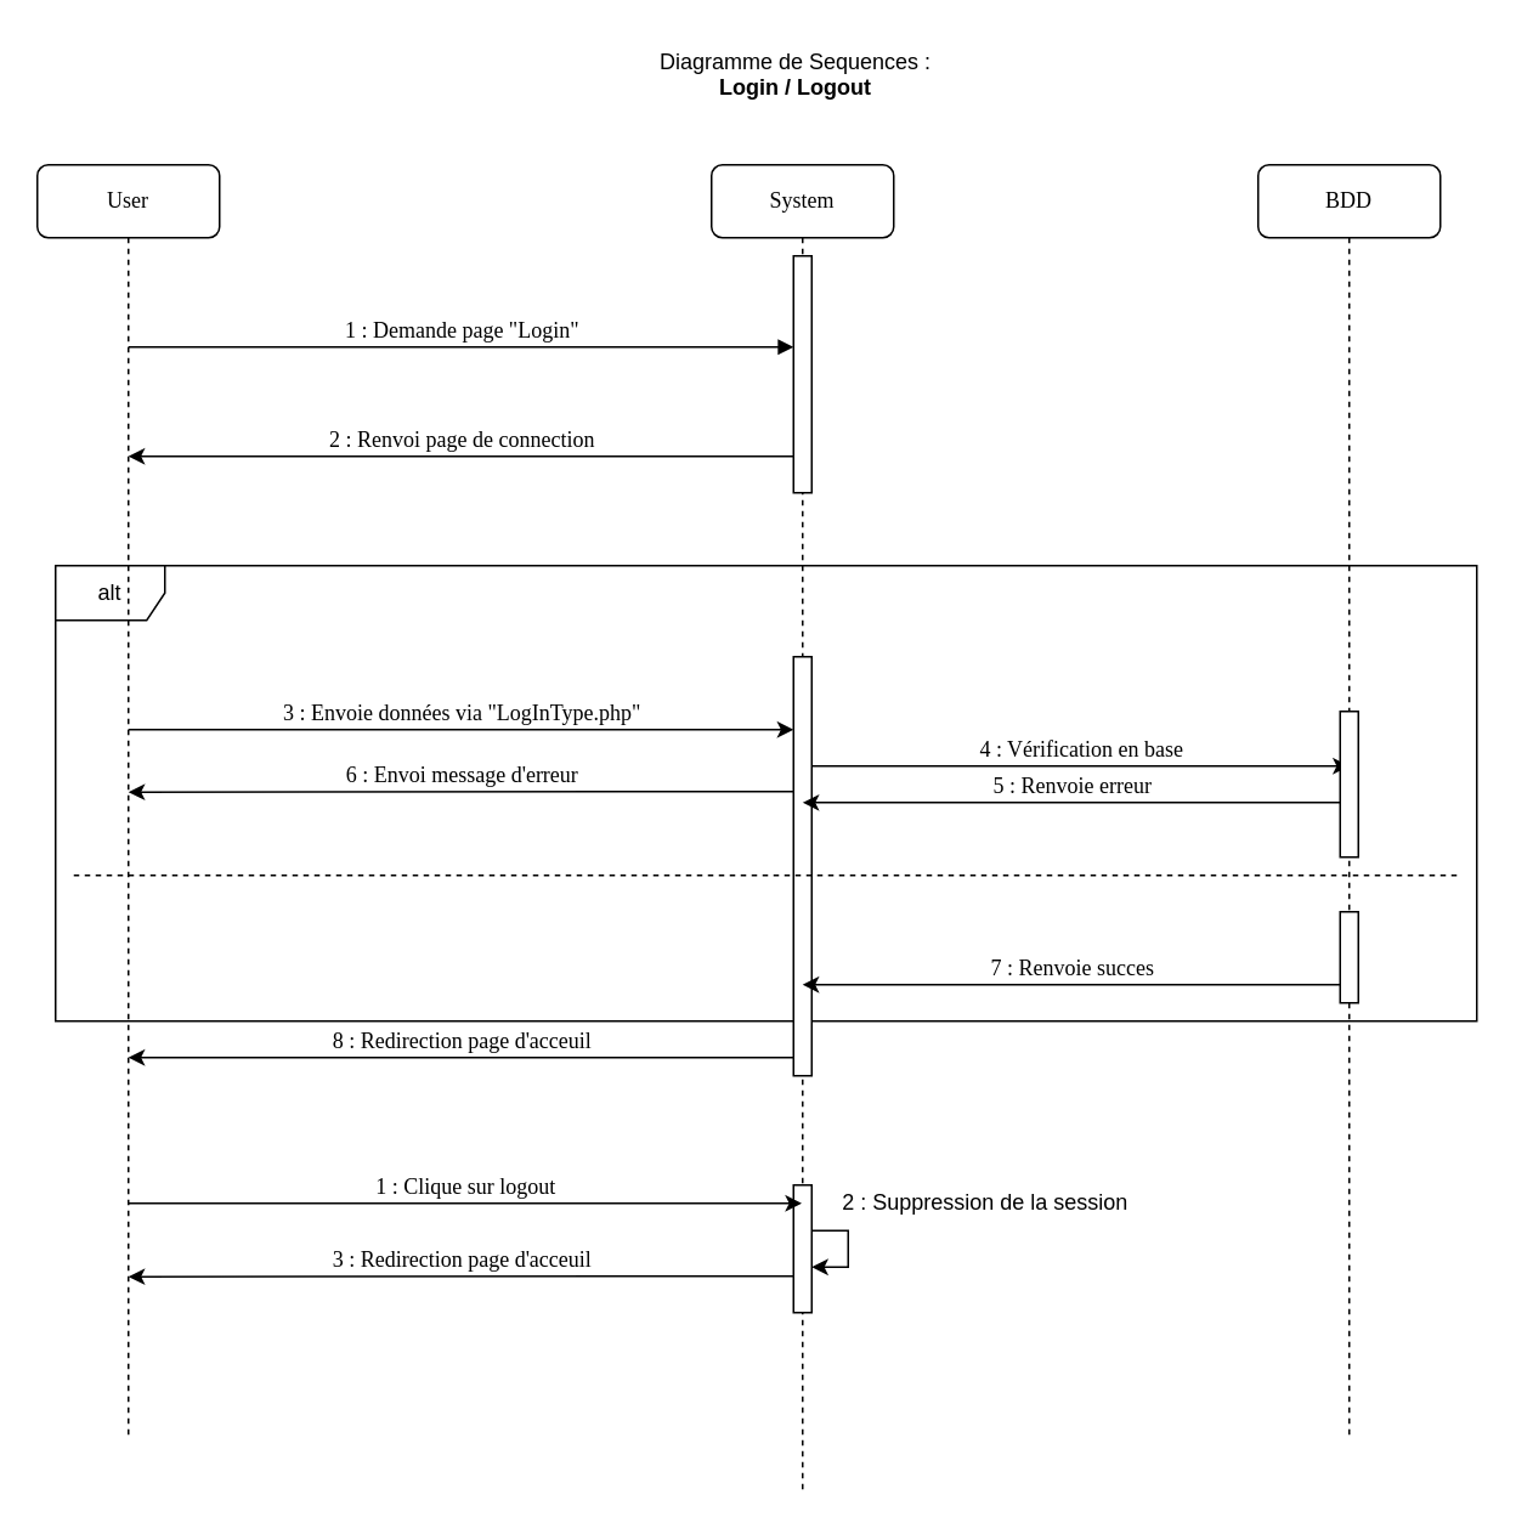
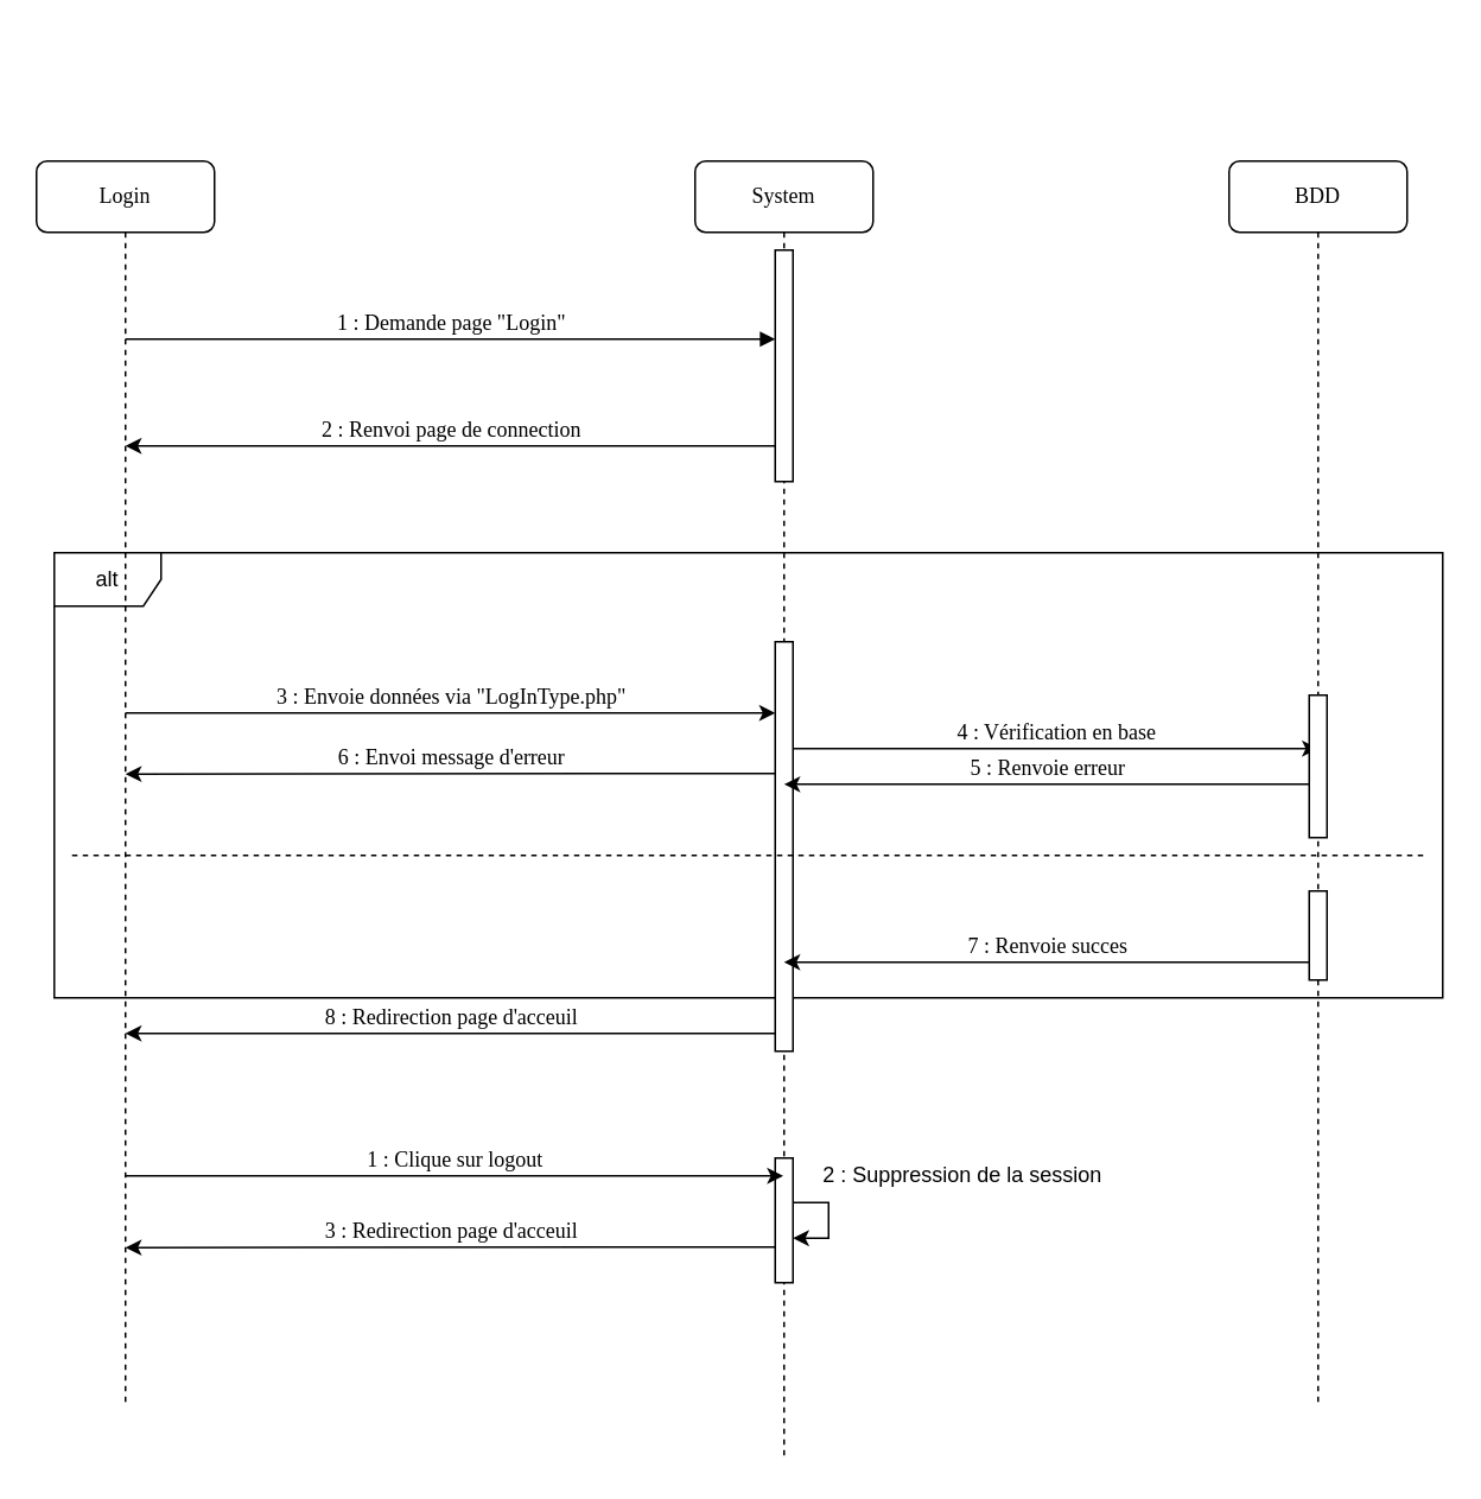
  <mxCell id="0" />
  <mxCell id="1" parent="0" />
  <mxCell id="2" value="alt" style="shape=umlFrame;whiteSpace=wrap;html=1;" parent="1" vertex="1"><mxGeometry x="30" y="310" width="780" height="250" as="geometry" /></mxCell>
  <mxCell id="3" value="System" style="shape=umlLifeline;perimeter=lifelinePerimeter;whiteSpace=wrap;html=1;container=1;collapsible=0;recursiveResize=0;outlineConnect=0;rounded=1;shadow=0;comic=0;labelBackgroundColor=none;strokeWidth=1;fontFamily=Verdana;fontSize=12;align=center;" parent="1" vertex="1"><mxGeometry x="390" y="90" width="100" height="730" as="geometry" /></mxCell>
  <mxCell id="4" value="" style="html=1;points=[];perimeter=orthogonalPerimeter;rounded=0;shadow=0;comic=0;labelBackgroundColor=none;strokeWidth=1;fontFamily=Verdana;fontSize=12;align=center;" parent="3" vertex="1"><mxGeometry x="45" y="50" width="10" height="130" as="geometry" /></mxCell>
  <mxCell id="5" value="" style="html=1;points=[];perimeter=orthogonalPerimeter;rounded=0;shadow=0;comic=0;labelBackgroundColor=none;strokeWidth=1;fontFamily=Verdana;fontSize=12;align=center;" parent="3" vertex="1"><mxGeometry x="45" y="270" width="10" height="230" as="geometry" /></mxCell>
  <mxCell id="6" value="" style="html=1;points=[];perimeter=orthogonalPerimeter;rounded=0;shadow=0;comic=0;labelBackgroundColor=none;strokeWidth=1;fontFamily=Verdana;fontSize=12;align=center;" parent="3" vertex="1"><mxGeometry x="45" y="560" width="10" height="70" as="geometry" /></mxCell>
  <mxCell id="7" style="edgeStyle=orthogonalEdgeStyle;rounded=0;orthogonalLoop=1;jettySize=auto;html=1;startArrow=none;startFill=0;endArrow=classic;endFill=1;" parent="3" source="6" target="6" edge="1"><mxGeometry relative="1" as="geometry" /></mxCell>
  <mxCell id="8" value="BDD" style="shape=umlLifeline;perimeter=lifelinePerimeter;whiteSpace=wrap;html=1;container=1;collapsible=0;recursiveResize=0;outlineConnect=0;rounded=1;shadow=0;comic=0;labelBackgroundColor=none;strokeWidth=1;fontFamily=Verdana;fontSize=12;align=center;" parent="1" vertex="1"><mxGeometry x="690" y="90" width="100" height="700" as="geometry" /></mxCell>
  <mxCell id="9" value="" style="html=1;points=[];perimeter=orthogonalPerimeter;rounded=0;shadow=0;comic=0;labelBackgroundColor=none;strokeWidth=1;fontFamily=Verdana;fontSize=12;align=center;" parent="8" vertex="1"><mxGeometry x="45" y="410" width="10" height="50" as="geometry" /></mxCell>
- <mxCell id="10" value="User" style="shape=umlLifeline;perimeter=lifelinePerimeter;whiteSpace=wrap;html=1;container=1;collapsible=0;recursiveResize=0;outlineConnect=0;rounded=1;shadow=0;comic=0;labelBackgroundColor=none;strokeWidth=1;fontFamily=Verdana;fontSize=12;align=center;" parent="1" vertex="1"><mxGeometry x="20" y="90" width="100" height="700" as="geometry" /></mxCell>
+ <mxCell id="10" value="Login" style="shape=umlLifeline;perimeter=lifelinePerimeter;whiteSpace=wrap;html=1;container=1;collapsible=0;recursiveResize=0;outlineConnect=0;rounded=1;shadow=0;comic=0;labelBackgroundColor=none;strokeWidth=1;fontFamily=Verdana;fontSize=12;align=center;" parent="1" vertex="1"><mxGeometry x="20" y="90" width="100" height="700" as="geometry" /></mxCell>
  <mxCell id="11" value="1 : Demande page &quot;Login&quot;" style="html=1;verticalAlign=bottom;endArrow=block;labelBackgroundColor=none;fontFamily=Verdana;fontSize=12;edgeStyle=elbowEdgeStyle;elbow=vertical;" parent="1" target="4" edge="1"><mxGeometry relative="1" as="geometry"><mxPoint x="70" y="190" as="sourcePoint" /><mxPoint x="200" y="190" as="targetPoint" /></mxGeometry></mxCell>
  <mxCell id="12" value="2 : Renvoi page de connection" style="html=1;verticalAlign=bottom;endArrow=none;labelBackgroundColor=none;fontFamily=Verdana;fontSize=12;edgeStyle=elbowEdgeStyle;elbow=vertical;startArrow=classic;startFill=1;endFill=0;" parent="1" edge="1"><mxGeometry relative="1" as="geometry"><mxPoint x="70" y="250" as="sourcePoint" /><mxPoint x="435" y="250" as="targetPoint" /></mxGeometry></mxCell>
  <mxCell id="13" value="3 : Envoie données via &quot;LogInType.php&quot;" style="html=1;verticalAlign=bottom;endArrow=classic;labelBackgroundColor=none;fontFamily=Verdana;fontSize=12;edgeStyle=elbowEdgeStyle;elbow=vertical;startArrow=none;startFill=0;endFill=1;" parent="1" edge="1"><mxGeometry relative="1" as="geometry"><mxPoint x="70" y="400" as="sourcePoint" /><mxPoint x="435" y="400" as="targetPoint" /></mxGeometry></mxCell>
  <mxCell id="14" value="6 : Envoi message d'erreur" style="html=1;verticalAlign=bottom;endArrow=none;labelBackgroundColor=none;fontFamily=Verdana;fontSize=12;edgeStyle=elbowEdgeStyle;elbow=vertical;startArrow=classic;startFill=1;endFill=0;" parent="1" edge="1"><mxGeometry relative="1" as="geometry"><mxPoint x="70" y="434.29" as="sourcePoint" /><mxPoint x="435" y="434.29" as="targetPoint" /></mxGeometry></mxCell>
  <mxCell id="15" value="4 : Vérification en base" style="html=1;verticalAlign=bottom;endArrow=classic;labelBackgroundColor=none;fontFamily=Verdana;fontSize=12;edgeStyle=elbowEdgeStyle;elbow=vertical;startArrow=none;startFill=0;endFill=1;" parent="1" edge="1"><mxGeometry relative="1" as="geometry"><mxPoint x="445" y="420" as="sourcePoint" /><mxPoint x="740" y="420" as="targetPoint" /></mxGeometry></mxCell>
  <mxCell id="16" value="8 : Redirection page d'acceuil" style="html=1;verticalAlign=bottom;endArrow=none;labelBackgroundColor=none;fontFamily=Verdana;fontSize=12;edgeStyle=elbowEdgeStyle;elbow=vertical;startArrow=classic;startFill=1;endFill=0;" parent="1" edge="1"><mxGeometry relative="1" as="geometry"><mxPoint x="70" y="580" as="sourcePoint" /><mxPoint x="435" y="580" as="targetPoint" /></mxGeometry></mxCell>
- <mxCell id="17" value="Diagramme de Sequences :&lt;br&gt;&lt;div style=&quot;text-align: center&quot;&gt;&lt;span&gt;&lt;b&gt;Login / Logout&lt;/b&gt;&lt;/span&gt;&lt;/div&gt;" style="text;html=1;" parent="1" vertex="1"><mxGeometry x="360" y="20" width="180" height="40" as="geometry" /></mxCell>
  <mxCell id="18" value="" style="html=1;points=[];perimeter=orthogonalPerimeter;rounded=0;shadow=0;comic=0;labelBackgroundColor=none;strokeWidth=1;fontFamily=Verdana;fontSize=12;align=center;" parent="1" vertex="1"><mxGeometry x="735" y="390" width="10" height="80" as="geometry" /></mxCell>
  <mxCell id="19" value="5 : Renvoie erreur" style="html=1;verticalAlign=bottom;endArrow=none;labelBackgroundColor=none;fontFamily=Verdana;fontSize=12;edgeStyle=elbowEdgeStyle;elbow=vertical;startArrow=classic;startFill=1;endFill=0;exitX=0.5;exitY=0.348;exitDx=0;exitDy=0;exitPerimeter=0;" parent="1" source="5" edge="1"><mxGeometry relative="1" as="geometry"><mxPoint x="450" y="440" as="sourcePoint" /><mxPoint x="735" y="440" as="targetPoint" /></mxGeometry></mxCell>
  <mxCell id="20" value="7 : Renvoie succes" style="html=1;verticalAlign=bottom;endArrow=none;labelBackgroundColor=none;fontFamily=Verdana;fontSize=12;edgeStyle=elbowEdgeStyle;elbow=vertical;startArrow=classic;startFill=1;endFill=0;" parent="1" edge="1"><mxGeometry relative="1" as="geometry"><mxPoint x="440" y="540" as="sourcePoint" /><mxPoint x="735" y="540" as="targetPoint" /></mxGeometry></mxCell>
  <mxCell id="21" value="1 : Clique sur logout" style="html=1;verticalAlign=bottom;endArrow=classic;labelBackgroundColor=none;fontFamily=Verdana;fontSize=12;edgeStyle=elbowEdgeStyle;elbow=vertical;startArrow=none;startFill=0;endFill=1;" parent="1" target="3" edge="1"><mxGeometry relative="1" as="geometry"><mxPoint x="70" y="660" as="sourcePoint" /><mxPoint x="435" y="660" as="targetPoint" /></mxGeometry></mxCell>
  <mxCell id="22" value="3 : Redirection page d'acceuil" style="html=1;verticalAlign=bottom;endArrow=none;labelBackgroundColor=none;fontFamily=Verdana;fontSize=12;edgeStyle=elbowEdgeStyle;elbow=vertical;startArrow=classic;startFill=1;endFill=0;" parent="1" edge="1"><mxGeometry relative="1" as="geometry"><mxPoint x="70" y="700.29" as="sourcePoint" /><mxPoint x="435" y="700.29" as="targetPoint" /></mxGeometry></mxCell>
  <mxCell id="23" value="2 : Suppression de la session" style="text;html=1;align=center;verticalAlign=middle;resizable=0;points=[];;autosize=1;" parent="1" vertex="1"><mxGeometry x="455" y="650" width="170" height="20" as="geometry" /></mxCell>
  <mxCell id="24" value="" style="endArrow=none;dashed=1;html=1;" parent="1" edge="1"><mxGeometry width="50" height="50" relative="1" as="geometry"><mxPoint x="40" y="480" as="sourcePoint" /><mxPoint x="800" y="480" as="targetPoint" /></mxGeometry></mxCell>
